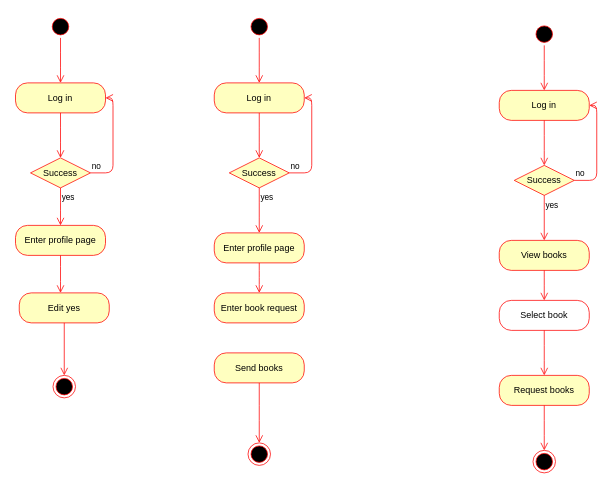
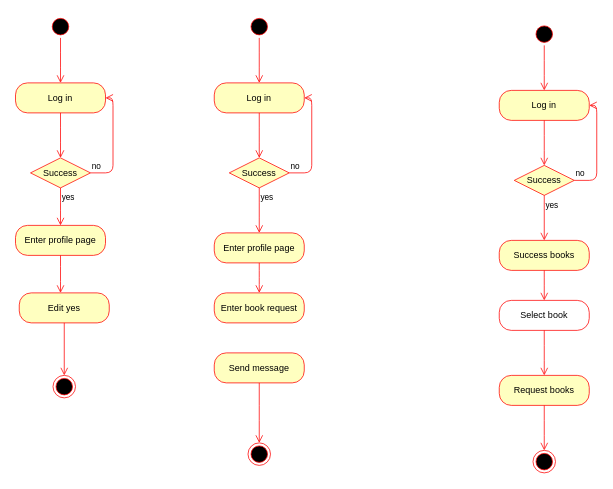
  <mxCell id="0" />
  <mxCell id="1" parent="0" />
  <mxCell id="2" value="" style="ellipse;html=1;shape=startState;fillColor=#000000;strokeColor=#ff0000;" parent="1" vertex="1"><mxGeometry x="65" y="20" width="30" height="30" as="geometry" /></mxCell>
  <mxCell id="3" value="" style="edgeStyle=orthogonalEdgeStyle;html=1;verticalAlign=bottom;endArrow=open;endSize=8;strokeColor=#ff0000;" parent="1" source="2" edge="1"><mxGeometry relative="1" as="geometry"><mxPoint x="80" y="110" as="targetPoint" /></mxGeometry></mxCell>
  <mxCell id="4" value="Log in" style="rounded=1;whiteSpace=wrap;html=1;arcSize=40;fontColor=#000000;fillColor=#ffffc0;strokeColor=#ff0000;" parent="1" vertex="1"><mxGeometry x="20" y="110" width="120" height="40" as="geometry" /></mxCell>
  <mxCell id="5" value="" style="edgeStyle=orthogonalEdgeStyle;html=1;verticalAlign=bottom;endArrow=open;endSize=8;strokeColor=#ff0000;" parent="1" source="4" edge="1"><mxGeometry relative="1" as="geometry"><mxPoint x="80" y="210" as="targetPoint" /></mxGeometry></mxCell>
  <mxCell id="6" value="Success" style="rhombus;whiteSpace=wrap;html=1;fillColor=#ffffc0;strokeColor=#ff0000;" parent="1" vertex="1"><mxGeometry x="40" y="210" width="80" height="40" as="geometry" /></mxCell>
  <mxCell id="7" value="no" style="edgeStyle=orthogonalEdgeStyle;html=1;align=left;verticalAlign=bottom;endArrow=open;endSize=8;strokeColor=#ff0000;entryX=1;entryY=0.5;entryDx=0;entryDy=0;" parent="1" source="6" target="4" edge="1"><mxGeometry x="-1" relative="1" as="geometry"><mxPoint x="215" y="230" as="targetPoint" /><Array as="points"><mxPoint x="150" y="230" /><mxPoint x="150" y="130" /></Array></mxGeometry></mxCell>
  <mxCell id="8" value="yes" style="edgeStyle=orthogonalEdgeStyle;html=1;align=left;verticalAlign=top;endArrow=open;endSize=8;strokeColor=#ff0000;" parent="1" source="6" edge="1"><mxGeometry x="-1" relative="1" as="geometry"><mxPoint x="80" y="300" as="targetPoint" /><Array as="points"><mxPoint x="80" y="280" /><mxPoint x="80" y="280" /></Array></mxGeometry></mxCell>
  <mxCell id="9" value="Log in" style="rounded=1;whiteSpace=wrap;html=1;arcSize=40;fontColor=#000000;fillColor=#ffffc0;strokeColor=#ff0000;" parent="1" vertex="1"><mxGeometry x="285" y="110" width="120" height="40" as="geometry" /></mxCell>
  <mxCell id="10" value="" style="edgeStyle=orthogonalEdgeStyle;html=1;verticalAlign=bottom;endArrow=open;endSize=8;strokeColor=#ff0000;" parent="1" source="9" edge="1"><mxGeometry relative="1" as="geometry"><mxPoint x="345" y="210" as="targetPoint" /></mxGeometry></mxCell>
  <mxCell id="11" value="Success" style="rhombus;whiteSpace=wrap;html=1;fillColor=#ffffc0;strokeColor=#ff0000;" parent="1" vertex="1"><mxGeometry x="305" y="210" width="80" height="40" as="geometry" /></mxCell>
  <mxCell id="12" value="no" style="edgeStyle=orthogonalEdgeStyle;html=1;align=left;verticalAlign=bottom;endArrow=open;endSize=8;strokeColor=#ff0000;entryX=1;entryY=0.5;entryDx=0;entryDy=0;" parent="1" source="11" target="9" edge="1"><mxGeometry x="-1" relative="1" as="geometry"><mxPoint x="480" y="230" as="targetPoint" /><Array as="points"><mxPoint x="415" y="230" /><mxPoint x="415" y="130" /></Array></mxGeometry></mxCell>
  <mxCell id="13" value="yes" style="edgeStyle=orthogonalEdgeStyle;html=1;align=left;verticalAlign=top;endArrow=open;endSize=8;strokeColor=#ff0000;" parent="1" source="11" edge="1"><mxGeometry x="-1" relative="1" as="geometry"><mxPoint x="345" y="310" as="targetPoint" /><Array as="points"><mxPoint x="345" y="280" /><mxPoint x="345" y="280" /></Array></mxGeometry></mxCell>
  <mxCell id="14" value="Enter profile page" style="rounded=1;whiteSpace=wrap;html=1;arcSize=40;fontColor=#000000;fillColor=#ffffc0;strokeColor=#ff0000;" parent="1" vertex="1"><mxGeometry x="20" y="300" width="120" height="40" as="geometry" /></mxCell>
  <mxCell id="15" value="" style="edgeStyle=orthogonalEdgeStyle;html=1;verticalAlign=bottom;endArrow=open;endSize=8;strokeColor=#ff0000;" parent="1" source="14" edge="1"><mxGeometry relative="1" as="geometry"><mxPoint x="80" y="390" as="targetPoint" /></mxGeometry></mxCell>
  <mxCell id="16" value="Enter book request" style="rounded=1;whiteSpace=wrap;html=1;arcSize=40;fontColor=#000000;fillColor=#ffffc0;strokeColor=#ff0000;" parent="1" vertex="1"><mxGeometry x="285" y="390" width="120" height="40" as="geometry" /></mxCell>
- <mxCell id="17" value="Send books" style="rounded=1;whiteSpace=wrap;html=1;arcSize=40;fontColor=#000000;fillColor=#ffffc0;strokeColor=#ff0000;" parent="1" vertex="1"><mxGeometry x="285" y="470" width="120" height="40" as="geometry" /></mxCell>
+ <mxCell id="17" value="Send message" style="rounded=1;whiteSpace=wrap;html=1;arcSize=40;fontColor=#000000;fillColor=#ffffc0;strokeColor=#ff0000;" parent="1" vertex="1"><mxGeometry x="285" y="470" width="120" height="40" as="geometry" /></mxCell>
  <mxCell id="18" value="Enter profile page" style="rounded=1;whiteSpace=wrap;html=1;arcSize=40;fontColor=#000000;fillColor=#ffffc0;strokeColor=#ff0000;" parent="1" vertex="1"><mxGeometry x="285" y="310" width="120" height="40" as="geometry" /></mxCell>
  <mxCell id="19" value="" style="edgeStyle=orthogonalEdgeStyle;html=1;verticalAlign=bottom;endArrow=open;endSize=8;strokeColor=#ff0000;" parent="1" source="18" edge="1"><mxGeometry relative="1" as="geometry"><mxPoint x="345" y="390" as="targetPoint" /></mxGeometry></mxCell>
  <mxCell id="20" value="" style="ellipse;html=1;shape=startState;fillColor=#000000;strokeColor=#ff0000;" parent="1" vertex="1"><mxGeometry x="330" y="20" width="30" height="30" as="geometry" /></mxCell>
  <mxCell id="21" value="" style="edgeStyle=orthogonalEdgeStyle;html=1;verticalAlign=bottom;endArrow=open;endSize=8;strokeColor=#ff0000;" parent="1" source="20" edge="1"><mxGeometry relative="1" as="geometry"><mxPoint x="345" y="110" as="targetPoint" /></mxGeometry></mxCell>
  <mxCell id="22" value="Edit yes" style="rounded=1;whiteSpace=wrap;html=1;arcSize=40;fontColor=#000000;fillColor=#ffffc0;strokeColor=#ff0000;" parent="1" vertex="1"><mxGeometry x="25" y="390" width="120" height="40" as="geometry" /></mxCell>
  <mxCell id="23" value="Log in" style="rounded=1;whiteSpace=wrap;html=1;arcSize=40;fontColor=#000000;fillColor=#ffffc0;strokeColor=#ff0000;" parent="1" vertex="1"><mxGeometry x="665" y="120" width="120" height="40" as="geometry" /></mxCell>
  <mxCell id="24" value="" style="edgeStyle=orthogonalEdgeStyle;html=1;verticalAlign=bottom;endArrow=open;endSize=8;strokeColor=#ff0000;" parent="1" source="23" edge="1"><mxGeometry relative="1" as="geometry"><mxPoint x="725" y="220" as="targetPoint" /></mxGeometry></mxCell>
  <mxCell id="25" value="Success" style="rhombus;whiteSpace=wrap;html=1;fillColor=#ffffc0;strokeColor=#ff0000;" parent="1" vertex="1"><mxGeometry x="685" y="220" width="80" height="40" as="geometry" /></mxCell>
  <mxCell id="26" value="no" style="edgeStyle=orthogonalEdgeStyle;html=1;align=left;verticalAlign=bottom;endArrow=open;endSize=8;strokeColor=#ff0000;entryX=1;entryY=0.5;entryDx=0;entryDy=0;" parent="1" source="25" target="23" edge="1"><mxGeometry x="-1" relative="1" as="geometry"><mxPoint x="860" y="240" as="targetPoint" /><Array as="points"><mxPoint x="795" y="240" /><mxPoint x="795" y="140" /></Array></mxGeometry></mxCell>
  <mxCell id="27" value="yes" style="edgeStyle=orthogonalEdgeStyle;html=1;align=left;verticalAlign=top;endArrow=open;endSize=8;strokeColor=#ff0000;" parent="1" source="25" edge="1" target="28"><mxGeometry x="-1" relative="1" as="geometry"><mxPoint x="725" y="320" as="targetPoint" /><Array as="points" /></mxGeometry></mxCell>
- <mxCell id="28" value="View books" style="rounded=1;whiteSpace=wrap;html=1;arcSize=40;fontColor=#000000;fillColor=#ffffc0;strokeColor=#ff0000;" parent="1" vertex="1"><mxGeometry x="665" y="320" width="120" height="40" as="geometry" /></mxCell>
+ <mxCell id="28" value="Success books" style="rounded=1;whiteSpace=wrap;html=1;arcSize=40;fontColor=#000000;fillColor=#ffffc0;strokeColor=#ff0000;" parent="1" vertex="1"><mxGeometry x="665" y="320" width="120" height="40" as="geometry" /></mxCell>
  <mxCell id="29" value="" style="edgeStyle=orthogonalEdgeStyle;html=1;verticalAlign=bottom;endArrow=open;endSize=8;strokeColor=#ff0000;" parent="1" source="28" edge="1"><mxGeometry relative="1" as="geometry"><mxPoint x="725" y="400" as="targetPoint" /></mxGeometry></mxCell>
  <mxCell id="30" value="" style="ellipse;html=1;shape=startState;fillColor=#000000;strokeColor=#ff0000;" parent="1" vertex="1"><mxGeometry x="710" y="30" width="30" height="30" as="geometry" /></mxCell>
  <mxCell id="31" value="" style="edgeStyle=orthogonalEdgeStyle;html=1;verticalAlign=bottom;endArrow=open;endSize=8;strokeColor=#ff0000;" parent="1" source="30" edge="1"><mxGeometry relative="1" as="geometry"><mxPoint x="725" y="120" as="targetPoint" /></mxGeometry></mxCell>
  <mxCell id="32" value="Select book" style="rounded=1;whiteSpace=wrap;html=1;arcSize=40;fontColor=#000000;fillColor=#ffffff;strokeColor=#ff0000;" parent="1" vertex="1"><mxGeometry x="665" y="400" width="120" height="40" as="geometry" /></mxCell>
  <mxCell id="33" value="" style="edgeStyle=orthogonalEdgeStyle;html=1;verticalAlign=bottom;endArrow=open;endSize=8;strokeColor=#ff0000;" parent="1" source="32" edge="1"><mxGeometry relative="1" as="geometry"><mxPoint x="725" y="500" as="targetPoint" /></mxGeometry></mxCell>
  <mxCell id="34" value="Request books" style="rounded=1;whiteSpace=wrap;html=1;arcSize=40;fontColor=#000000;fillColor=#ffffc0;strokeColor=#ff0000;" parent="1" vertex="1"><mxGeometry x="665" y="500" width="120" height="40" as="geometry" /></mxCell>
  <mxCell id="35" value="" style="edgeStyle=orthogonalEdgeStyle;html=1;verticalAlign=bottom;endArrow=open;endSize=8;strokeColor=#ff0000;" parent="1" source="34" edge="1"><mxGeometry relative="1" as="geometry"><mxPoint x="725" y="600" as="targetPoint" /></mxGeometry></mxCell>
  <mxCell id="36" value="" style="ellipse;html=1;shape=endState;fillColor=#000000;strokeColor=#ff0000;" parent="1" vertex="1"><mxGeometry x="710" y="600" width="30" height="30" as="geometry" /></mxCell>
  <mxCell id="37" value="" style="edgeStyle=orthogonalEdgeStyle;html=1;verticalAlign=bottom;endArrow=open;endSize=8;strokeColor=#ff0000;exitX=0.5;exitY=1;exitDx=0;exitDy=0;" edge="1" parent="1" source="17"><mxGeometry relative="1" as="geometry"><mxPoint x="345" y="590" as="targetPoint" /><mxPoint x="345" y="530" as="sourcePoint" /></mxGeometry></mxCell>
  <mxCell id="38" value="" style="ellipse;html=1;shape=endState;fillColor=#000000;strokeColor=#ff0000;" vertex="1" parent="1"><mxGeometry x="330" y="590" width="30" height="30" as="geometry" /></mxCell>
  <mxCell id="39" value="" style="ellipse;html=1;shape=endState;fillColor=#000000;strokeColor=#ff0000;" vertex="1" parent="1"><mxGeometry x="70" y="500" width="30" height="30" as="geometry" /></mxCell>
  <mxCell id="40" value="" style="edgeStyle=orthogonalEdgeStyle;html=1;verticalAlign=bottom;endArrow=open;endSize=8;strokeColor=#ff0000;exitX=0.5;exitY=1;exitDx=0;exitDy=0;entryX=0.5;entryY=0;entryDx=0;entryDy=0;" edge="1" parent="1" source="22" target="39"><mxGeometry relative="1" as="geometry"><mxPoint x="80" y="500" as="targetPoint" /><mxPoint x="105" y="450" as="sourcePoint" /></mxGeometry></mxCell>
